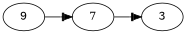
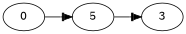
  digraph {
    rankdir=LR
    edge [arrowhead=normaltee]
-   n1 [label=9]
-   n2 [label=7]
+   n1 [label=0]
+   n2 [label=5]
    n3 [label=3]
    n1 -> n2
    n2 -> n3
  }
